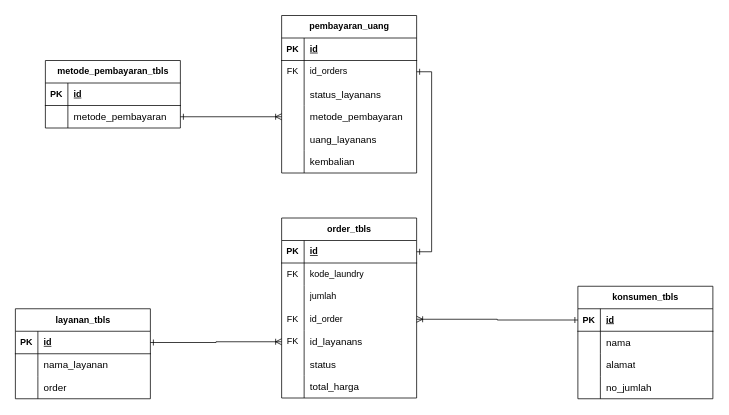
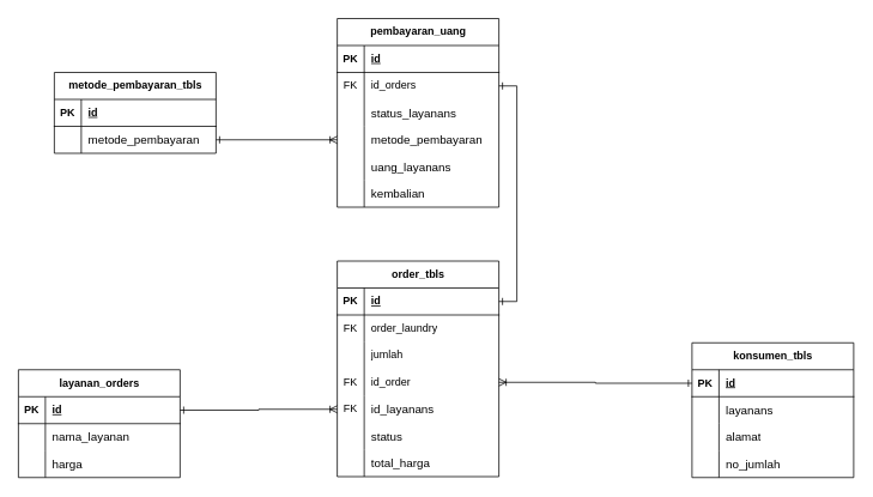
  <mxCell id="0" />
  <mxCell id="1" parent="0" />
  <mxCell id="2" value="order_tbls" style="shape=table;startSize=30;container=1;collapsible=1;childLayout=tableLayout;fixedRows=1;rowLines=0;fontStyle=1;align=center;resizeLast=1;html=1;" parent="1" vertex="1"><mxGeometry x="375" y="290" width="180" height="240" as="geometry" /></mxCell>
  <mxCell id="3" value="" style="shape=tableRow;horizontal=0;startSize=0;swimlaneHead=0;swimlaneBody=0;fillColor=none;collapsible=0;dropTarget=0;points=[[0,0.5],[1,0.5]];portConstraint=eastwest;top=0;left=0;right=0;bottom=1;" parent="2" vertex="1"><mxGeometry y="30" width="180" height="30" as="geometry" /></mxCell>
  <mxCell id="4" value="PK" style="shape=partialRectangle;connectable=0;fillColor=none;top=0;left=0;bottom=0;right=0;fontStyle=1;overflow=hidden;whiteSpace=wrap;html=1;" parent="3" vertex="1"><mxGeometry width="30" height="30" as="geometry"><mxRectangle width="30" height="30" as="alternateBounds" /></mxGeometry></mxCell>
  <mxCell id="5" value="id" style="shape=partialRectangle;connectable=0;fillColor=none;top=0;left=0;bottom=0;right=0;align=left;spacingLeft=6;fontStyle=5;overflow=hidden;whiteSpace=wrap;html=1;" parent="3" vertex="1"><mxGeometry x="30" width="150" height="30" as="geometry"><mxRectangle width="150" height="30" as="alternateBounds" /></mxGeometry></mxCell>
  <mxCell id="6" value="" style="shape=tableRow;horizontal=0;startSize=0;swimlaneHead=0;swimlaneBody=0;fillColor=none;collapsible=0;dropTarget=0;points=[[0,0.5],[1,0.5]];portConstraint=eastwest;top=0;left=0;right=0;bottom=0;" parent="2" vertex="1"><mxGeometry y="60" width="180" height="30" as="geometry" /></mxCell>
  <mxCell id="7" value="FK" style="shape=partialRectangle;connectable=0;fillColor=none;top=0;left=0;bottom=0;right=0;editable=1;overflow=hidden;whiteSpace=wrap;html=1;" parent="6" vertex="1"><mxGeometry width="30" height="30" as="geometry"><mxRectangle width="30" height="30" as="alternateBounds" /></mxGeometry></mxCell>
- <mxCell id="8" value="kode_laundry" style="shape=partialRectangle;connectable=0;fillColor=none;top=0;left=0;bottom=0;right=0;align=left;spacingLeft=6;overflow=hidden;whiteSpace=wrap;html=1;" parent="6" vertex="1"><mxGeometry x="30" width="150" height="30" as="geometry"><mxRectangle width="150" height="30" as="alternateBounds" /></mxGeometry></mxCell>
+ <mxCell id="8" value="order_laundry" style="shape=partialRectangle;connectable=0;fillColor=none;top=0;left=0;bottom=0;right=0;align=left;spacingLeft=6;overflow=hidden;whiteSpace=wrap;html=1;" parent="6" vertex="1"><mxGeometry x="30" width="150" height="30" as="geometry"><mxRectangle width="150" height="30" as="alternateBounds" /></mxGeometry></mxCell>
  <mxCell id="9" value="" style="shape=tableRow;horizontal=0;startSize=0;swimlaneHead=0;swimlaneBody=0;fillColor=none;collapsible=0;dropTarget=0;points=[[0,0.5],[1,0.5]];portConstraint=eastwest;top=0;left=0;right=0;bottom=0;" parent="2" vertex="1"><mxGeometry y="90" width="180" height="30" as="geometry" /></mxCell>
  <mxCell id="10" value="" style="shape=partialRectangle;connectable=0;fillColor=none;top=0;left=0;bottom=0;right=0;editable=1;overflow=hidden;whiteSpace=wrap;html=1;" parent="9" vertex="1"><mxGeometry width="30" height="30" as="geometry"><mxRectangle width="30" height="30" as="alternateBounds" /></mxGeometry></mxCell>
  <mxCell id="11" value="jumlah" style="shape=partialRectangle;connectable=0;fillColor=none;top=0;left=0;bottom=0;right=0;align=left;spacingLeft=6;overflow=hidden;whiteSpace=wrap;html=1;" parent="9" vertex="1"><mxGeometry x="30" width="150" height="30" as="geometry"><mxRectangle width="150" height="30" as="alternateBounds" /></mxGeometry></mxCell>
  <mxCell id="12" value="" style="shape=tableRow;horizontal=0;startSize=0;swimlaneHead=0;swimlaneBody=0;fillColor=none;collapsible=0;dropTarget=0;points=[[0,0.5],[1,0.5]];portConstraint=eastwest;top=0;left=0;right=0;bottom=0;" parent="2" vertex="1"><mxGeometry y="120" width="180" height="30" as="geometry" /></mxCell>
  <mxCell id="13" value="FK" style="shape=partialRectangle;connectable=0;fillColor=none;top=0;left=0;bottom=0;right=0;editable=1;overflow=hidden;whiteSpace=wrap;html=1;" parent="12" vertex="1"><mxGeometry width="30" height="30" as="geometry"><mxRectangle width="30" height="30" as="alternateBounds" /></mxGeometry></mxCell>
  <mxCell id="14" value="id_order" style="shape=partialRectangle;connectable=0;fillColor=none;top=0;left=0;bottom=0;right=0;align=left;spacingLeft=6;overflow=hidden;whiteSpace=wrap;html=1;" parent="12" vertex="1"><mxGeometry x="30" width="150" height="30" as="geometry"><mxRectangle width="150" height="30" as="alternateBounds" /></mxGeometry></mxCell>
  <mxCell id="15" style="shape=tableRow;horizontal=0;startSize=0;swimlaneHead=0;swimlaneBody=0;fillColor=none;collapsible=0;dropTarget=0;points=[[0,0.5],[1,0.5]];portConstraint=eastwest;top=0;left=0;right=0;bottom=0;" parent="2" vertex="1"><mxGeometry y="150" width="180" height="30" as="geometry" /></mxCell>
  <mxCell id="16" value="FK" style="shape=partialRectangle;connectable=0;fillColor=none;top=0;left=0;bottom=0;right=0;editable=1;overflow=hidden;whiteSpace=wrap;html=1;" parent="15" vertex="1"><mxGeometry width="30" height="30" as="geometry"><mxRectangle width="30" height="30" as="alternateBounds" /></mxGeometry></mxCell>
  <mxCell id="17" value="&lt;span style=&quot;font-family: sans-serif; font-size: 13.12px; text-wrap: nowrap; background-color: rgb(255, 255, 255);&quot;&gt;id_layanans&amp;nbsp;&lt;/span&gt;" style="shape=partialRectangle;connectable=0;fillColor=none;top=0;left=0;bottom=0;right=0;align=left;spacingLeft=6;overflow=hidden;whiteSpace=wrap;html=1;" parent="15" vertex="1"><mxGeometry x="30" width="150" height="30" as="geometry"><mxRectangle width="150" height="30" as="alternateBounds" /></mxGeometry></mxCell>
  <mxCell id="18" style="shape=tableRow;horizontal=0;startSize=0;swimlaneHead=0;swimlaneBody=0;fillColor=none;collapsible=0;dropTarget=0;points=[[0,0.5],[1,0.5]];portConstraint=eastwest;top=0;left=0;right=0;bottom=0;" parent="2" vertex="1"><mxGeometry y="180" width="180" height="30" as="geometry" /></mxCell>
  <mxCell id="19" style="shape=partialRectangle;connectable=0;fillColor=none;top=0;left=0;bottom=0;right=0;editable=1;overflow=hidden;whiteSpace=wrap;html=1;" parent="18" vertex="1"><mxGeometry width="30" height="30" as="geometry"><mxRectangle width="30" height="30" as="alternateBounds" /></mxGeometry></mxCell>
  <mxCell id="20" value="&lt;span style=&quot;font-family: sans-serif; font-size: 13.12px; text-wrap: nowrap; background-color: rgb(255, 255, 255);&quot;&gt;status&lt;/span&gt;" style="shape=partialRectangle;connectable=0;fillColor=none;top=0;left=0;bottom=0;right=0;align=left;spacingLeft=6;overflow=hidden;whiteSpace=wrap;html=1;" parent="18" vertex="1"><mxGeometry x="30" width="150" height="30" as="geometry"><mxRectangle width="150" height="30" as="alternateBounds" /></mxGeometry></mxCell>
  <mxCell id="21" style="shape=tableRow;horizontal=0;startSize=0;swimlaneHead=0;swimlaneBody=0;fillColor=none;collapsible=0;dropTarget=0;points=[[0,0.5],[1,0.5]];portConstraint=eastwest;top=0;left=0;right=0;bottom=0;" parent="2" vertex="1"><mxGeometry y="210" width="180" height="30" as="geometry" /></mxCell>
  <mxCell id="22" style="shape=partialRectangle;connectable=0;fillColor=none;top=0;left=0;bottom=0;right=0;editable=1;overflow=hidden;whiteSpace=wrap;html=1;" parent="21" vertex="1"><mxGeometry width="30" height="30" as="geometry"><mxRectangle width="30" height="30" as="alternateBounds" /></mxGeometry></mxCell>
  <mxCell id="23" value="&lt;span style=&quot;font-family: sans-serif; font-size: 13.12px; text-wrap: nowrap; background-color: rgb(255, 255, 255);&quot;&gt;total_harga&lt;/span&gt;" style="shape=partialRectangle;connectable=0;fillColor=none;top=0;left=0;bottom=0;right=0;align=left;spacingLeft=6;overflow=hidden;whiteSpace=wrap;html=1;" parent="21" vertex="1"><mxGeometry x="30" width="150" height="30" as="geometry"><mxRectangle width="150" height="30" as="alternateBounds" /></mxGeometry></mxCell>
  <mxCell id="24" value="konsumen_tbls" style="shape=table;startSize=30;container=1;collapsible=1;childLayout=tableLayout;fixedRows=1;rowLines=0;fontStyle=1;align=center;resizeLast=1;html=1;" parent="1" vertex="1"><mxGeometry x="770" y="381" width="180" height="150" as="geometry" /></mxCell>
  <mxCell id="25" value="" style="shape=tableRow;horizontal=0;startSize=0;swimlaneHead=0;swimlaneBody=0;fillColor=none;collapsible=0;dropTarget=0;points=[[0,0.5],[1,0.5]];portConstraint=eastwest;top=0;left=0;right=0;bottom=1;" parent="24" vertex="1"><mxGeometry y="30" width="180" height="30" as="geometry" /></mxCell>
  <mxCell id="26" value="PK" style="shape=partialRectangle;connectable=0;fillColor=none;top=0;left=0;bottom=0;right=0;fontStyle=1;overflow=hidden;whiteSpace=wrap;html=1;" parent="25" vertex="1"><mxGeometry width="30" height="30" as="geometry"><mxRectangle width="30" height="30" as="alternateBounds" /></mxGeometry></mxCell>
  <mxCell id="27" value="id" style="shape=partialRectangle;connectable=0;fillColor=none;top=0;left=0;bottom=0;right=0;align=left;spacingLeft=6;fontStyle=5;overflow=hidden;whiteSpace=wrap;html=1;" parent="25" vertex="1"><mxGeometry x="30" width="150" height="30" as="geometry"><mxRectangle width="150" height="30" as="alternateBounds" /></mxGeometry></mxCell>
  <mxCell id="28" value="" style="shape=tableRow;horizontal=0;startSize=0;swimlaneHead=0;swimlaneBody=0;fillColor=none;collapsible=0;dropTarget=0;points=[[0,0.5],[1,0.5]];portConstraint=eastwest;top=0;left=0;right=0;bottom=0;" parent="24" vertex="1"><mxGeometry y="60" width="180" height="30" as="geometry" /></mxCell>
  <mxCell id="29" value="" style="shape=partialRectangle;connectable=0;fillColor=none;top=0;left=0;bottom=0;right=0;editable=1;overflow=hidden;whiteSpace=wrap;html=1;" parent="28" vertex="1"><mxGeometry width="30" height="30" as="geometry"><mxRectangle width="30" height="30" as="alternateBounds" /></mxGeometry></mxCell>
- <mxCell id="30" value="&lt;span style=&quot;font-family: sans-serif; font-size: 13.12px; text-wrap: nowrap; background-color: rgb(255, 255, 255);&quot;&gt;nama&lt;/span&gt;" style="shape=partialRectangle;connectable=0;fillColor=none;top=0;left=0;bottom=0;right=0;align=left;spacingLeft=6;overflow=hidden;whiteSpace=wrap;html=1;fontStyle=0" parent="28" vertex="1"><mxGeometry x="30" width="150" height="30" as="geometry"><mxRectangle width="150" height="30" as="alternateBounds" /></mxGeometry></mxCell>
+ <mxCell id="30" value="&lt;span style=&quot;font-family: sans-serif; font-size: 13.12px; text-wrap: nowrap; background-color: rgb(255, 255, 255);&quot;&gt;layanans&lt;/span&gt;" style="shape=partialRectangle;connectable=0;fillColor=none;top=0;left=0;bottom=0;right=0;align=left;spacingLeft=6;overflow=hidden;whiteSpace=wrap;html=1;fontStyle=0" parent="28" vertex="1"><mxGeometry x="30" width="150" height="30" as="geometry"><mxRectangle width="150" height="30" as="alternateBounds" /></mxGeometry></mxCell>
  <mxCell id="31" value="" style="shape=tableRow;horizontal=0;startSize=0;swimlaneHead=0;swimlaneBody=0;fillColor=none;collapsible=0;dropTarget=0;points=[[0,0.5],[1,0.5]];portConstraint=eastwest;top=0;left=0;right=0;bottom=0;fontStyle=0" parent="24" vertex="1"><mxGeometry y="90" width="180" height="30" as="geometry" /></mxCell>
  <mxCell id="32" value="" style="shape=partialRectangle;connectable=0;fillColor=none;top=0;left=0;bottom=0;right=0;editable=1;overflow=hidden;whiteSpace=wrap;html=1;fontStyle=0" parent="31" vertex="1"><mxGeometry width="30" height="30" as="geometry"><mxRectangle width="30" height="30" as="alternateBounds" /></mxGeometry></mxCell>
  <mxCell id="33" value="&lt;span style=&quot;font-family: sans-serif; font-size: 13.12px; text-wrap: nowrap; background-color: rgb(255, 255, 255);&quot;&gt;alamat&lt;/span&gt;" style="shape=partialRectangle;connectable=0;fillColor=none;top=0;left=0;bottom=0;right=0;align=left;spacingLeft=6;overflow=hidden;whiteSpace=wrap;html=1;fontStyle=0" parent="31" vertex="1"><mxGeometry x="30" width="150" height="30" as="geometry"><mxRectangle width="150" height="30" as="alternateBounds" /></mxGeometry></mxCell>
  <mxCell id="34" value="" style="shape=tableRow;horizontal=0;startSize=0;swimlaneHead=0;swimlaneBody=0;fillColor=none;collapsible=0;dropTarget=0;points=[[0,0.5],[1,0.5]];portConstraint=eastwest;top=0;left=0;right=0;bottom=0;fontStyle=0" parent="24" vertex="1"><mxGeometry y="120" width="180" height="30" as="geometry" /></mxCell>
  <mxCell id="35" value="" style="shape=partialRectangle;connectable=0;fillColor=none;top=0;left=0;bottom=0;right=0;editable=1;overflow=hidden;whiteSpace=wrap;html=1;fontStyle=0" parent="34" vertex="1"><mxGeometry width="30" height="30" as="geometry"><mxRectangle width="30" height="30" as="alternateBounds" /></mxGeometry></mxCell>
  <mxCell id="36" value="&lt;span style=&quot;font-family: sans-serif; font-size: 13.12px; text-wrap: nowrap; background-color: rgb(255, 255, 255);&quot;&gt;no_jumlah&lt;/span&gt;" style="shape=partialRectangle;connectable=0;fillColor=none;top=0;left=0;bottom=0;right=0;align=left;spacingLeft=6;overflow=hidden;whiteSpace=wrap;html=1;fontStyle=0" parent="34" vertex="1"><mxGeometry x="30" width="150" height="30" as="geometry"><mxRectangle width="150" height="30" as="alternateBounds" /></mxGeometry></mxCell>
- <mxCell id="37" value="layanan_tbls" style="shape=table;startSize=30;container=1;collapsible=1;childLayout=tableLayout;fixedRows=1;rowLines=0;fontStyle=1;align=center;resizeLast=1;html=1;" parent="1" vertex="1"><mxGeometry x="20" y="411" width="180" height="120" as="geometry" /></mxCell>
+ <mxCell id="37" value="layanan_orders" style="shape=table;startSize=30;container=1;collapsible=1;childLayout=tableLayout;fixedRows=1;rowLines=0;fontStyle=1;align=center;resizeLast=1;html=1;" parent="1" vertex="1"><mxGeometry x="20" y="411" width="180" height="120" as="geometry" /></mxCell>
  <mxCell id="38" value="" style="shape=tableRow;horizontal=0;startSize=0;swimlaneHead=0;swimlaneBody=0;fillColor=none;collapsible=0;dropTarget=0;points=[[0,0.5],[1,0.5]];portConstraint=eastwest;top=0;left=0;right=0;bottom=1;" parent="37" vertex="1"><mxGeometry y="30" width="180" height="30" as="geometry" /></mxCell>
  <mxCell id="39" value="PK" style="shape=partialRectangle;connectable=0;fillColor=none;top=0;left=0;bottom=0;right=0;fontStyle=1;overflow=hidden;whiteSpace=wrap;html=1;" parent="38" vertex="1"><mxGeometry width="30" height="30" as="geometry"><mxRectangle width="30" height="30" as="alternateBounds" /></mxGeometry></mxCell>
  <mxCell id="40" value="id" style="shape=partialRectangle;connectable=0;fillColor=none;top=0;left=0;bottom=0;right=0;align=left;spacingLeft=6;fontStyle=5;overflow=hidden;whiteSpace=wrap;html=1;" parent="38" vertex="1"><mxGeometry x="30" width="150" height="30" as="geometry"><mxRectangle width="150" height="30" as="alternateBounds" /></mxGeometry></mxCell>
  <mxCell id="41" value="" style="shape=tableRow;horizontal=0;startSize=0;swimlaneHead=0;swimlaneBody=0;fillColor=none;collapsible=0;dropTarget=0;points=[[0,0.5],[1,0.5]];portConstraint=eastwest;top=0;left=0;right=0;bottom=0;" parent="37" vertex="1"><mxGeometry y="60" width="180" height="30" as="geometry" /></mxCell>
  <mxCell id="42" value="" style="shape=partialRectangle;connectable=0;fillColor=none;top=0;left=0;bottom=0;right=0;editable=1;overflow=hidden;whiteSpace=wrap;html=1;" parent="41" vertex="1"><mxGeometry width="30" height="30" as="geometry"><mxRectangle width="30" height="30" as="alternateBounds" /></mxGeometry></mxCell>
  <mxCell id="43" value="&lt;span style=&quot;font-family: sans-serif; font-size: 13.12px; text-wrap: nowrap; background-color: rgb(255, 255, 255);&quot;&gt;nama_layanan&lt;/span&gt;" style="shape=partialRectangle;connectable=0;fillColor=none;top=0;left=0;bottom=0;right=0;align=left;spacingLeft=6;overflow=hidden;whiteSpace=wrap;html=1;fontStyle=0" parent="41" vertex="1"><mxGeometry x="30" width="150" height="30" as="geometry"><mxRectangle width="150" height="30" as="alternateBounds" /></mxGeometry></mxCell>
  <mxCell id="44" value="" style="shape=tableRow;horizontal=0;startSize=0;swimlaneHead=0;swimlaneBody=0;fillColor=none;collapsible=0;dropTarget=0;points=[[0,0.5],[1,0.5]];portConstraint=eastwest;top=0;left=0;right=0;bottom=0;" parent="37" vertex="1"><mxGeometry y="90" width="180" height="30" as="geometry" /></mxCell>
  <mxCell id="45" value="" style="shape=partialRectangle;connectable=0;fillColor=none;top=0;left=0;bottom=0;right=0;editable=1;overflow=hidden;whiteSpace=wrap;html=1;" parent="44" vertex="1"><mxGeometry width="30" height="30" as="geometry"><mxRectangle width="30" height="30" as="alternateBounds" /></mxGeometry></mxCell>
- <mxCell id="46" value="&lt;span style=&quot;font-family: sans-serif; font-size: 13.12px; text-wrap: nowrap; background-color: rgb(255, 255, 255);&quot;&gt;order&lt;/span&gt;" style="shape=partialRectangle;connectable=0;fillColor=none;top=0;left=0;bottom=0;right=0;align=left;spacingLeft=6;overflow=hidden;whiteSpace=wrap;html=1;fontStyle=0" parent="44" vertex="1"><mxGeometry x="30" width="150" height="30" as="geometry"><mxRectangle width="150" height="30" as="alternateBounds" /></mxGeometry></mxCell>
+ <mxCell id="46" value="&lt;span style=&quot;font-family: sans-serif; font-size: 13.12px; text-wrap: nowrap; background-color: rgb(255, 255, 255);&quot;&gt;harga&lt;/span&gt;" style="shape=partialRectangle;connectable=0;fillColor=none;top=0;left=0;bottom=0;right=0;align=left;spacingLeft=6;overflow=hidden;whiteSpace=wrap;html=1;fontStyle=0" parent="44" vertex="1"><mxGeometry x="30" width="150" height="30" as="geometry"><mxRectangle width="150" height="30" as="alternateBounds" /></mxGeometry></mxCell>
  <mxCell id="47" value="metode_pembayaran_tbls" style="shape=table;startSize=30;container=1;collapsible=1;childLayout=tableLayout;fixedRows=1;rowLines=0;fontStyle=1;align=center;resizeLast=1;html=1;" parent="1" vertex="1"><mxGeometry x="60" y="80" width="180" height="90" as="geometry" /></mxCell>
  <mxCell id="48" value="" style="shape=tableRow;horizontal=0;startSize=0;swimlaneHead=0;swimlaneBody=0;fillColor=none;collapsible=0;dropTarget=0;points=[[0,0.5],[1,0.5]];portConstraint=eastwest;top=0;left=0;right=0;bottom=1;" parent="47" vertex="1"><mxGeometry y="30" width="180" height="30" as="geometry" /></mxCell>
  <mxCell id="49" value="PK" style="shape=partialRectangle;connectable=0;fillColor=none;top=0;left=0;bottom=0;right=0;fontStyle=1;overflow=hidden;whiteSpace=wrap;html=1;" parent="48" vertex="1"><mxGeometry width="30" height="30" as="geometry"><mxRectangle width="30" height="30" as="alternateBounds" /></mxGeometry></mxCell>
  <mxCell id="50" value="id" style="shape=partialRectangle;connectable=0;fillColor=none;top=0;left=0;bottom=0;right=0;align=left;spacingLeft=6;fontStyle=5;overflow=hidden;whiteSpace=wrap;html=1;" parent="48" vertex="1"><mxGeometry x="30" width="150" height="30" as="geometry"><mxRectangle width="150" height="30" as="alternateBounds" /></mxGeometry></mxCell>
  <mxCell id="51" value="" style="shape=tableRow;horizontal=0;startSize=0;swimlaneHead=0;swimlaneBody=0;fillColor=none;collapsible=0;dropTarget=0;points=[[0,0.5],[1,0.5]];portConstraint=eastwest;top=0;left=0;right=0;bottom=0;" parent="47" vertex="1"><mxGeometry y="60" width="180" height="30" as="geometry" /></mxCell>
  <mxCell id="52" value="" style="shape=partialRectangle;connectable=0;fillColor=none;top=0;left=0;bottom=0;right=0;editable=1;overflow=hidden;whiteSpace=wrap;html=1;" parent="51" vertex="1"><mxGeometry width="30" height="30" as="geometry"><mxRectangle width="30" height="30" as="alternateBounds" /></mxGeometry></mxCell>
  <mxCell id="53" value="&lt;span style=&quot;font-family: sans-serif; font-size: 13.12px; text-wrap: nowrap; background-color: rgb(255, 255, 255);&quot;&gt;metode_pembayaran&lt;/span&gt;" style="shape=partialRectangle;connectable=0;fillColor=none;top=0;left=0;bottom=0;right=0;align=left;spacingLeft=6;overflow=hidden;whiteSpace=wrap;html=1;" parent="51" vertex="1"><mxGeometry x="30" width="150" height="30" as="geometry"><mxRectangle width="150" height="30" as="alternateBounds" /></mxGeometry></mxCell>
  <mxCell id="54" value="pembayaran_uang" style="shape=table;startSize=30;container=1;collapsible=1;childLayout=tableLayout;fixedRows=1;rowLines=0;fontStyle=1;align=center;resizeLast=1;html=1;" parent="1" vertex="1"><mxGeometry x="375" y="20" width="180" height="210" as="geometry" /></mxCell>
  <mxCell id="55" value="" style="shape=tableRow;horizontal=0;startSize=0;swimlaneHead=0;swimlaneBody=0;fillColor=none;collapsible=0;dropTarget=0;points=[[0,0.5],[1,0.5]];portConstraint=eastwest;top=0;left=0;right=0;bottom=1;" parent="54" vertex="1"><mxGeometry y="30" width="180" height="30" as="geometry" /></mxCell>
  <mxCell id="56" value="PK" style="shape=partialRectangle;connectable=0;fillColor=none;top=0;left=0;bottom=0;right=0;fontStyle=1;overflow=hidden;whiteSpace=wrap;html=1;" parent="55" vertex="1"><mxGeometry width="30" height="30" as="geometry"><mxRectangle width="30" height="30" as="alternateBounds" /></mxGeometry></mxCell>
  <mxCell id="57" value="id" style="shape=partialRectangle;connectable=0;fillColor=none;top=0;left=0;bottom=0;right=0;align=left;spacingLeft=6;fontStyle=5;overflow=hidden;whiteSpace=wrap;html=1;" parent="55" vertex="1"><mxGeometry x="30" width="150" height="30" as="geometry"><mxRectangle width="150" height="30" as="alternateBounds" /></mxGeometry></mxCell>
  <mxCell id="58" value="" style="shape=tableRow;horizontal=0;startSize=0;swimlaneHead=0;swimlaneBody=0;fillColor=none;collapsible=0;dropTarget=0;points=[[0,0.5],[1,0.5]];portConstraint=eastwest;top=0;left=0;right=0;bottom=0;" parent="54" vertex="1"><mxGeometry y="60" width="180" height="30" as="geometry" /></mxCell>
  <mxCell id="59" value="FK" style="shape=partialRectangle;connectable=0;fillColor=none;top=0;left=0;bottom=0;right=0;editable=1;overflow=hidden;whiteSpace=wrap;html=1;" parent="58" vertex="1"><mxGeometry width="30" height="30" as="geometry"><mxRectangle width="30" height="30" as="alternateBounds" /></mxGeometry></mxCell>
  <mxCell id="60" value="id_orders" style="shape=partialRectangle;connectable=0;fillColor=none;top=0;left=0;bottom=0;right=0;align=left;spacingLeft=6;overflow=hidden;whiteSpace=wrap;html=1;" parent="58" vertex="1"><mxGeometry x="30" width="150" height="30" as="geometry"><mxRectangle width="150" height="30" as="alternateBounds" /></mxGeometry></mxCell>
  <mxCell id="61" value="" style="shape=tableRow;horizontal=0;startSize=0;swimlaneHead=0;swimlaneBody=0;fillColor=none;collapsible=0;dropTarget=0;points=[[0,0.5],[1,0.5]];portConstraint=eastwest;top=0;left=0;right=0;bottom=0;" parent="54" vertex="1"><mxGeometry y="90" width="180" height="30" as="geometry" /></mxCell>
  <mxCell id="62" value="" style="shape=partialRectangle;connectable=0;fillColor=none;top=0;left=0;bottom=0;right=0;editable=1;overflow=hidden;whiteSpace=wrap;html=1;" parent="61" vertex="1"><mxGeometry width="30" height="30" as="geometry"><mxRectangle width="30" height="30" as="alternateBounds" /></mxGeometry></mxCell>
  <mxCell id="63" value="&lt;span style=&quot;font-family: sans-serif; font-size: 13.12px; text-wrap: nowrap; background-color: rgb(255, 255, 255);&quot;&gt;status_layanans&lt;/span&gt;" style="shape=partialRectangle;connectable=0;fillColor=none;top=0;left=0;bottom=0;right=0;align=left;spacingLeft=6;overflow=hidden;whiteSpace=wrap;html=1;fontStyle=0" parent="61" vertex="1"><mxGeometry x="30" width="150" height="30" as="geometry"><mxRectangle width="150" height="30" as="alternateBounds" /></mxGeometry></mxCell>
  <mxCell id="64" value="" style="shape=tableRow;horizontal=0;startSize=0;swimlaneHead=0;swimlaneBody=0;fillColor=none;collapsible=0;dropTarget=0;points=[[0,0.5],[1,0.5]];portConstraint=eastwest;top=0;left=0;right=0;bottom=0;" parent="54" vertex="1"><mxGeometry y="120" width="180" height="30" as="geometry" /></mxCell>
  <mxCell id="65" value="" style="shape=partialRectangle;connectable=0;fillColor=none;top=0;left=0;bottom=0;right=0;editable=1;overflow=hidden;whiteSpace=wrap;html=1;" parent="64" vertex="1"><mxGeometry width="30" height="30" as="geometry"><mxRectangle width="30" height="30" as="alternateBounds" /></mxGeometry></mxCell>
  <mxCell id="66" value="&lt;span style=&quot;font-family: sans-serif; font-size: 13.12px; text-wrap: nowrap; background-color: rgb(255, 255, 255);&quot;&gt;metode_pembayaran&lt;/span&gt;" style="shape=partialRectangle;connectable=0;fillColor=none;top=0;left=0;bottom=0;right=0;align=left;spacingLeft=6;overflow=hidden;whiteSpace=wrap;html=1;fontStyle=0" parent="64" vertex="1"><mxGeometry x="30" width="150" height="30" as="geometry"><mxRectangle width="150" height="30" as="alternateBounds" /></mxGeometry></mxCell>
  <mxCell id="67" style="shape=tableRow;horizontal=0;startSize=0;swimlaneHead=0;swimlaneBody=0;fillColor=none;collapsible=0;dropTarget=0;points=[[0,0.5],[1,0.5]];portConstraint=eastwest;top=0;left=0;right=0;bottom=0;" parent="54" vertex="1"><mxGeometry y="150" width="180" height="30" as="geometry" /></mxCell>
  <mxCell id="68" style="shape=partialRectangle;connectable=0;fillColor=none;top=0;left=0;bottom=0;right=0;editable=1;overflow=hidden;whiteSpace=wrap;html=1;" parent="67" vertex="1"><mxGeometry width="30" height="30" as="geometry"><mxRectangle width="30" height="30" as="alternateBounds" /></mxGeometry></mxCell>
  <mxCell id="69" value="&lt;span style=&quot;font-family: sans-serif; font-size: 13.12px; text-wrap: nowrap; background-color: rgb(255, 255, 255);&quot;&gt;uang_layanans&lt;/span&gt;" style="shape=partialRectangle;connectable=0;fillColor=none;top=0;left=0;bottom=0;right=0;align=left;spacingLeft=6;overflow=hidden;whiteSpace=wrap;html=1;fontStyle=0" parent="67" vertex="1"><mxGeometry x="30" width="150" height="30" as="geometry"><mxRectangle width="150" height="30" as="alternateBounds" /></mxGeometry></mxCell>
  <mxCell id="70" style="shape=tableRow;horizontal=0;startSize=0;swimlaneHead=0;swimlaneBody=0;fillColor=none;collapsible=0;dropTarget=0;points=[[0,0.5],[1,0.5]];portConstraint=eastwest;top=0;left=0;right=0;bottom=0;" parent="54" vertex="1"><mxGeometry y="180" width="180" height="30" as="geometry" /></mxCell>
  <mxCell id="71" style="shape=partialRectangle;connectable=0;fillColor=none;top=0;left=0;bottom=0;right=0;editable=1;overflow=hidden;whiteSpace=wrap;html=1;" parent="70" vertex="1"><mxGeometry width="30" height="30" as="geometry"><mxRectangle width="30" height="30" as="alternateBounds" /></mxGeometry></mxCell>
  <mxCell id="72" value="&lt;span style=&quot;font-family: sans-serif; font-size: 13.12px; text-wrap: nowrap; background-color: rgb(255, 255, 255);&quot;&gt;kembalian&lt;/span&gt;" style="shape=partialRectangle;connectable=0;fillColor=none;top=0;left=0;bottom=0;right=0;align=left;spacingLeft=6;overflow=hidden;whiteSpace=wrap;html=1;fontStyle=0" parent="70" vertex="1"><mxGeometry x="30" width="150" height="30" as="geometry"><mxRectangle width="150" height="30" as="alternateBounds" /></mxGeometry></mxCell>
  <mxCell id="73" style="edgeStyle=orthogonalEdgeStyle;rounded=0;orthogonalLoop=1;jettySize=auto;html=1;exitX=0;exitY=0.5;exitDx=0;exitDy=0;entryX=1;entryY=0.5;entryDx=0;entryDy=0;endArrow=ERone;endFill=0;startArrow=ERoneToMany;startFill=0;" parent="1" source="15" target="38" edge="1"><mxGeometry relative="1" as="geometry" /></mxCell>
  <mxCell id="74" style="edgeStyle=orthogonalEdgeStyle;rounded=0;orthogonalLoop=1;jettySize=auto;html=1;exitX=0;exitY=0.5;exitDx=0;exitDy=0;entryX=1;entryY=0.5;entryDx=0;entryDy=0;startArrow=ERoneToMany;startFill=0;endArrow=ERone;endFill=0;" parent="1" source="64" target="51" edge="1"><mxGeometry relative="1" as="geometry" /></mxCell>
  <mxCell id="75" style="edgeStyle=orthogonalEdgeStyle;rounded=0;orthogonalLoop=1;jettySize=auto;html=1;exitX=1;exitY=0.5;exitDx=0;exitDy=0;entryX=0;entryY=0.5;entryDx=0;entryDy=0;startArrow=ERoneToMany;startFill=0;endArrow=ERone;endFill=0;" edge="1" parent="1" source="12" target="25"><mxGeometry relative="1" as="geometry" /></mxCell>
  <mxCell id="76" style="edgeStyle=orthogonalEdgeStyle;rounded=0;orthogonalLoop=1;jettySize=auto;html=1;exitX=1;exitY=0.5;exitDx=0;exitDy=0;entryX=1;entryY=0.5;entryDx=0;entryDy=0;startArrow=ERone;startFill=0;endArrow=ERone;endFill=0;" edge="1" parent="1" source="3" target="58"><mxGeometry relative="1" as="geometry" /></mxCell>
